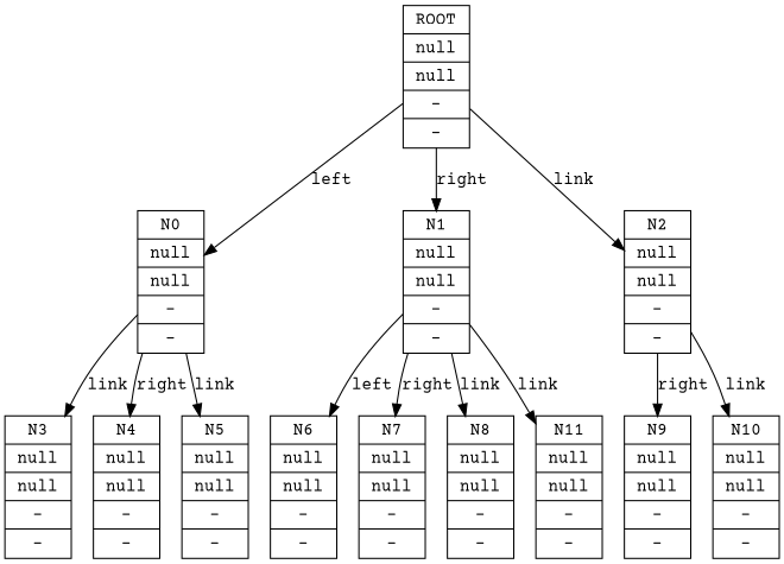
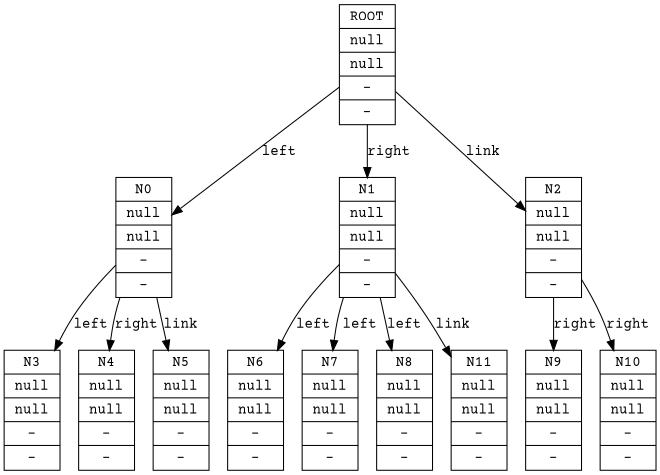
  digraph {
    fontname="Courier Prime"
    node [fontname="Courier Prime" shape=record]
    edge [fontname="Courier Prime"]
    n1 [label="{<class> N3 | <subclass> null | <type> null | <object> - | <constant> -}"]
    n2 [label="{<class> N4 | <subclass> null | <type> null | <object> - | <constant> -}"]
    n3 [label="{<class> N0 | <subclass> null | <type> null | <object> - | <constant> -}"]
    n4 [label="{<class> N5 | <subclass> null | <type> null | <object> - | <constant> -}"]
    n5 [label="{<class> N6 | <subclass> null | <type> null | <object> - | <constant> -}"]
    n6 [label="{<class> N7 | <subclass> null | <type> null | <object> - | <constant> -}"]
    n7 [label="{<class> N1 | <subclass> null | <type> null | <object> - | <constant> -}"]
    n8 [label="{<class> N8 | <subclass> null | <type> null | <object> - | <constant> -}"]
    n9 [label="{<class> N11 | <subclass> null | <type> null | <object> - | <constant> -}"]
    n10 [label="{<class> ROOT | <subclass> null | <type> null | <object> - | <constant> -}"]
    n11 [label="{<class> N2 | <subclass> null | <type> null | <object> - | <constant> -}"]
    n12 [label="{<class> N9 | <subclass> null | <type> null | <object> - | <constant> -}"]
    n13 [label="{<class> N10 | <subclass> null | <type> null | <object> - | <constant> -}"]
-   n3 -> n1 [label=link]
+   n3 -> n1 [label=left]
    n3 -> n2 [label=right]
    n3 -> n4 [label=link]
    n7 -> n5 [label=left]
-   n7 -> n6 [label=right]
-   n7 -> n8 [label=link]
+   n7 -> n6 [label=left]
+   n7 -> n8 [label=left]
    n7 -> n9 [label=link]
    n10 -> n3 [label=left]
    n10 -> n7 [label=right]
    n10 -> n11 [label=link]
    n11 -> n12 [label=right]
-   n11 -> n13 [label=link]
+   n11 -> n13 [label=right]
  }
